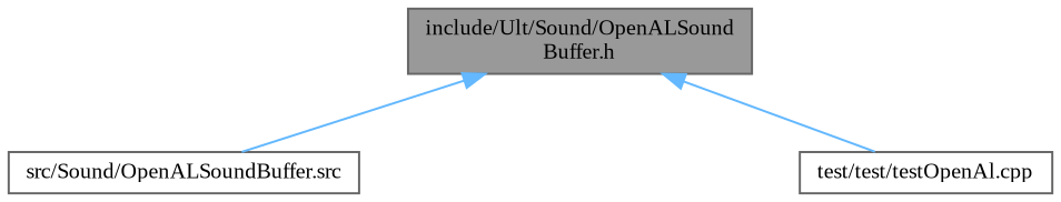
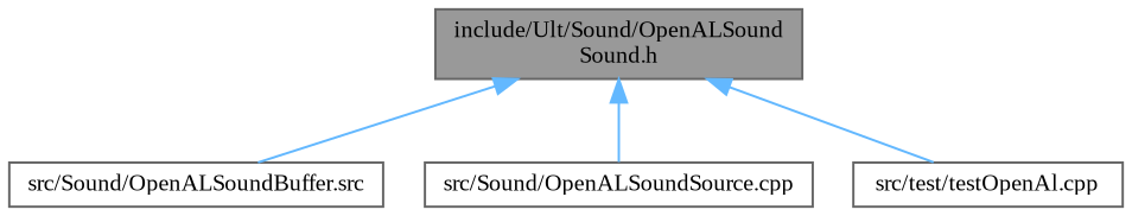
  digraph {
    fontname="Liberation Serif"
    node [color=grey40 fillcolor=white fontname="Liberation Serif" fontsize=10 shape=box style=filled]
    edge [color=steelblue1 dir=back fontname="Liberation Serif" fontsize=10 labelfontname=Helvetica labelfontsize=10 style=solid]
-   n1 [color=gray40 fillcolor=grey60 fontcolor=black height=0.2 label="include/Ult/Sound/OpenALSound\lBuffer.h" width=0.4]
+   n1 [color=gray40 fillcolor=grey60 fontcolor=black height=0.2 label="include/Ult/Sound/OpenALSound\lSound.h" width=0.4]
    n2 [height=0.2 label="src/Sound/OpenALSoundBuffer.src" width=0.4]
-   n4 [height=0.2 label="test/test/testOpenAl.cpp" width=0.4]
+   n3 [height=0.2 label="src/Sound/OpenALSoundSource.cpp" width=0.4]
+   n4 [height=0.2 label="src/test/testOpenAl.cpp" width=0.4]
    n1 -> n2
+   n1 -> n3
    n1 -> n4
  }
